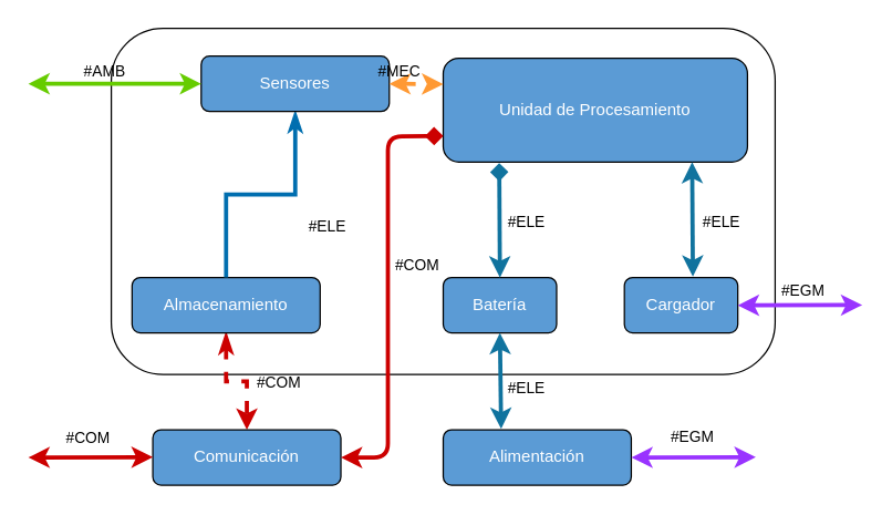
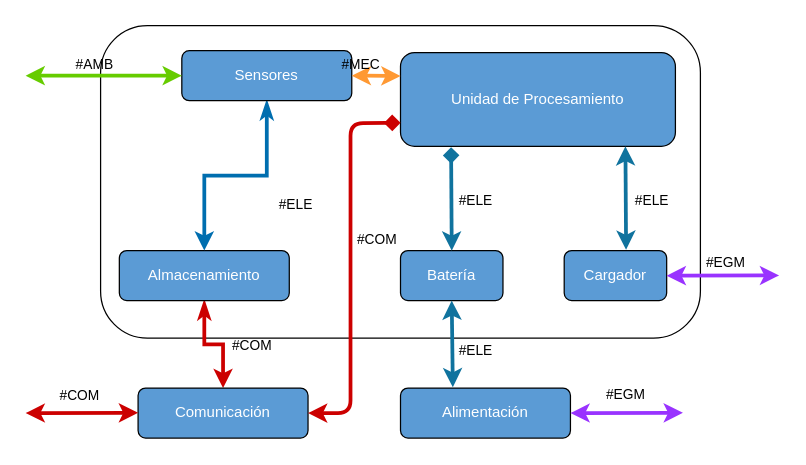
  <mxCell id="0" />
  <mxCell id="1" parent="0" />
  <mxCell id="2" value="" style="rounded=1;whiteSpace=wrap;html=1;fillColor=none;" parent="1" vertex="1"><mxGeometry x="80" y="20" width="480" height="250" as="geometry" /></mxCell>
  <mxCell id="3" value="&lt;font color=&quot;#FFFFFF&quot;&gt;Unidad de Procesamiento&lt;/font&gt;" style="rounded=1;whiteSpace=wrap;html=1;fillColor=#5B9BD5;" parent="1" vertex="1"><mxGeometry x="320" y="41.5" width="220" height="75" as="geometry" /></mxCell>
- <mxCell id="4" value="" style="edgeStyle=orthogonalEdgeStyle;rounded=0;orthogonalLoop=1;jettySize=auto;html=1;startArrow=classicThin;startFill=1;strokeWidth=3;fillColor=#e51400;strokeColor=#CC0000;dashed=1;" parent="1" source="6" target="7" edge="1"><mxGeometry relative="1" as="geometry" /></mxCell>
+ <mxCell id="4" value="" style="edgeStyle=orthogonalEdgeStyle;rounded=0;orthogonalLoop=1;jettySize=auto;html=1;startArrow=classicThin;startFill=1;strokeWidth=3;fillColor=#e51400;strokeColor=#CC0000;" parent="1" source="6" target="7" edge="1"><mxGeometry relative="1" as="geometry" /></mxCell>
  <mxCell id="5" value="#COM" style="edgeLabel;html=1;align=center;verticalAlign=middle;resizable=0;points=[];labelBackgroundColor=none;" parent="4" vertex="1" connectable="0"><mxGeometry x="0.327" y="2" relative="1" as="geometry"><mxPoint x="20" y="-6" as="offset" /></mxGeometry></mxCell>
  <mxCell id="6" value="&lt;font color=&quot;#ffffff&quot;&gt;Almacenamiento&lt;/font&gt;" style="rounded=1;whiteSpace=wrap;html=1;fillColor=#5B9BD5;" parent="1" vertex="1"><mxGeometry x="95" y="200" width="136" height="40" as="geometry" /></mxCell>
  <mxCell id="7" value="&lt;font color=&quot;#ffffff&quot;&gt;Comunicación&lt;/font&gt;" style="rounded=1;whiteSpace=wrap;html=1;fillColor=#5B9BD5;" parent="1" vertex="1"><mxGeometry x="110" y="310" width="136" height="40" as="geometry" /></mxCell>
- <mxCell id="8" value="" style="edgeStyle=orthogonalEdgeStyle;rounded=0;orthogonalLoop=1;jettySize=auto;html=1;startArrow=classicThin;startFill=1;strokeWidth=3;fillColor=#1ba1e2;strokeColor=#006EAF;endArrow=none;" parent="1" source="10" target="6" edge="1"><mxGeometry relative="1" as="geometry" /></mxCell>
+ <mxCell id="8" value="" style="edgeStyle=orthogonalEdgeStyle;rounded=0;orthogonalLoop=1;jettySize=auto;html=1;startArrow=classicThin;startFill=1;strokeWidth=3;fillColor=#1ba1e2;strokeColor=#006EAF;" parent="1" source="10" target="6" edge="1"><mxGeometry relative="1" as="geometry" /></mxCell>
  <mxCell id="9" value="#ELE" style="edgeLabel;html=1;align=center;verticalAlign=middle;resizable=0;points=[];labelBackgroundColor=none;" parent="8" vertex="1" connectable="0"><mxGeometry x="-0.341" y="2" relative="1" as="geometry"><mxPoint x="20" y="26" as="offset" /></mxGeometry></mxCell>
  <mxCell id="10" value="&lt;font color=&quot;#ffffff&quot;&gt;Sensores&lt;/font&gt;" style="rounded=1;whiteSpace=wrap;html=1;fillColor=#5B9BD5;" parent="1" vertex="1"><mxGeometry x="145" y="40" width="136" height="40" as="geometry" /></mxCell>
  <mxCell id="11" value="&lt;font color=&quot;#ffffff&quot;&gt;Batería&lt;/font&gt;" style="rounded=1;whiteSpace=wrap;html=1;fillColor=#5B9BD5;" parent="1" vertex="1"><mxGeometry x="320" y="200" width="82" height="40" as="geometry" /></mxCell>
  <mxCell id="12" value="&lt;font color=&quot;#ffffff&quot;&gt;Alimentación&lt;/font&gt;" style="rounded=1;whiteSpace=wrap;html=1;fillColor=#5B9BD5;" parent="1" vertex="1"><mxGeometry x="320" y="310" width="136" height="40" as="geometry" /></mxCell>
  <mxCell id="13" value="" style="endArrow=diamond;startArrow=classic;html=1;strokeWidth=3;fillColor=#b1ddf0;exitX=0.5;exitY=0;exitDx=0;exitDy=0;strokeColor=#10739e;entryX=0.184;entryY=1.009;entryDx=0;entryDy=0;entryPerimeter=0;" parent="1" source="11" target="3" edge="1"><mxGeometry width="50" height="50" relative="1" as="geometry"><mxPoint x="379.5" y="200" as="sourcePoint" /><mxPoint x="355" y="119" as="targetPoint" /></mxGeometry></mxCell>
  <mxCell id="14" value="#ELE" style="edgeLabel;html=1;align=center;verticalAlign=middle;resizable=0;points=[];labelBackgroundColor=none;" parent="13" vertex="1" connectable="0"><mxGeometry x="-0.176" y="-1" relative="1" as="geometry"><mxPoint x="18" y="-6" as="offset" /></mxGeometry></mxCell>
- <mxCell id="15" value="" style="endArrow=classic;startArrow=classic;html=1;strokeWidth=3;fillColor=#fa6800;exitX=1;exitY=0.5;exitDx=0;exitDy=0;entryX=0;entryY=0.25;entryDx=0;entryDy=0;strokeColor=#FF9933;dashed=1;" parent="1" source="10" target="3" edge="1"><mxGeometry width="50" height="50" relative="1" as="geometry"><mxPoint x="260" y="110" as="sourcePoint" /><mxPoint x="310" y="60" as="targetPoint" /></mxGeometry></mxCell>
+ <mxCell id="15" value="" style="endArrow=classic;startArrow=classic;html=1;strokeWidth=3;fillColor=#fa6800;exitX=1;exitY=0.5;exitDx=0;exitDy=0;entryX=0;entryY=0.25;entryDx=0;entryDy=0;strokeColor=#FF9933;" parent="1" source="10" target="3" edge="1"><mxGeometry width="50" height="50" relative="1" as="geometry"><mxPoint x="260" y="110" as="sourcePoint" /><mxPoint x="310" y="60" as="targetPoint" /></mxGeometry></mxCell>
  <mxCell id="16" value="#MEC" style="edgeLabel;html=1;align=center;verticalAlign=middle;resizable=0;points=[];labelBackgroundColor=none;" parent="15" vertex="1" connectable="0"><mxGeometry x="0.541" y="-1" relative="1" as="geometry"><mxPoint x="-23" y="-11" as="offset" /></mxGeometry></mxCell>
  <mxCell id="17" value="" style="endArrow=classic;startArrow=classic;html=1;strokeWidth=3;fillColor=#b1ddf0;entryX=0.5;entryY=1;entryDx=0;entryDy=0;exitX=0.308;exitY=-0.015;exitDx=0;exitDy=0;strokeColor=#10739e;exitPerimeter=0;" parent="1" edge="1"><mxGeometry width="50" height="50" relative="1" as="geometry"><mxPoint x="361.888" y="309.4" as="sourcePoint" /><mxPoint x="361" y="240" as="targetPoint" /></mxGeometry></mxCell>
  <mxCell id="18" value="#ELE" style="edgeLabel;html=1;align=center;verticalAlign=middle;resizable=0;points=[];labelBackgroundColor=none;" parent="17" vertex="1" connectable="0"><mxGeometry x="-0.601" relative="1" as="geometry"><mxPoint x="18" y="-16" as="offset" /></mxGeometry></mxCell>
  <mxCell id="19" value="" style="endArrow=diamond;startArrow=classic;html=1;strokeWidth=3;fillColor=#e51400;exitX=1;exitY=0.5;exitDx=0;exitDy=0;entryX=0;entryY=0.75;entryDx=0;entryDy=0;strokeColor=#CC0000;" parent="1" source="7" target="3" edge="1"><mxGeometry width="50" height="50" relative="1" as="geometry"><mxPoint x="260" y="330" as="sourcePoint" /><mxPoint x="310" y="280" as="targetPoint" /><Array as="points"><mxPoint x="280" y="330" /><mxPoint x="280" y="98" /></Array></mxGeometry></mxCell>
  <mxCell id="20" value="#COM" style="edgeLabel;html=1;align=center;verticalAlign=middle;resizable=0;points=[];labelBackgroundColor=none;" parent="19" vertex="1" connectable="0"><mxGeometry x="-0.571" y="-4" relative="1" as="geometry"><mxPoint x="16" y="-108" as="offset" /></mxGeometry></mxCell>
  <mxCell id="21" value="" style="endArrow=classic;startArrow=classic;html=1;strokeWidth=3;fillColor=#d5e8d4;entryX=0;entryY=0.5;entryDx=0;entryDy=0;gradientColor=#97d077;strokeColor=#66CC00;" parent="1" target="10" edge="1"><mxGeometry width="50" height="50" relative="1" as="geometry"><mxPoint x="20" y="60" as="sourcePoint" /><mxPoint x="50" y="40" as="targetPoint" /></mxGeometry></mxCell>
  <mxCell id="22" value="#AMB" style="edgeLabel;html=1;align=center;verticalAlign=middle;resizable=0;points=[];labelBackgroundColor=none;" parent="21" vertex="1" connectable="0"><mxGeometry x="-0.235" y="1" relative="1" as="geometry"><mxPoint x="6" y="-9" as="offset" /></mxGeometry></mxCell>
  <mxCell id="23" value="" style="endArrow=classic;startArrow=classic;html=1;strokeWidth=3;fillColor=none;entryX=0;entryY=0.5;entryDx=0;entryDy=0;strokeColor=#CC0000;" parent="1" edge="1"><mxGeometry width="50" height="50" relative="1" as="geometry"><mxPoint x="20" y="330" as="sourcePoint" /><mxPoint x="110" y="329.76" as="targetPoint" /></mxGeometry></mxCell>
  <mxCell id="24" value="#COM" style="edgeLabel;html=1;align=center;verticalAlign=middle;resizable=0;points=[];labelBackgroundColor=none;" parent="23" vertex="1" connectable="0"><mxGeometry x="-0.146" y="2" relative="1" as="geometry"><mxPoint x="5" y="-12" as="offset" /></mxGeometry></mxCell>
  <mxCell id="25" value="" style="endArrow=classic;startArrow=classic;html=1;strokeWidth=3;fillColor=#6a00ff;entryX=0;entryY=0.5;entryDx=0;entryDy=0;strokeColor=#9933FF;" parent="1" edge="1"><mxGeometry width="50" height="50" relative="1" as="geometry"><mxPoint x="456" y="330" as="sourcePoint" /><mxPoint x="546" y="329.76" as="targetPoint" /></mxGeometry></mxCell>
  <mxCell id="26" value="#EGM" style="edgeLabel;html=1;align=center;verticalAlign=middle;resizable=0;points=[];labelBackgroundColor=none;" parent="25" vertex="1" connectable="0"><mxGeometry x="0.337" y="1" relative="1" as="geometry"><mxPoint x="-16" y="-14" as="offset" /></mxGeometry></mxCell>
  <mxCell id="27" value="&lt;font color=&quot;#ffffff&quot;&gt;Cargador&lt;/font&gt;" style="rounded=1;whiteSpace=wrap;html=1;fillColor=#5B9BD5;" parent="1" vertex="1"><mxGeometry x="451" y="200" width="82" height="40" as="geometry" /></mxCell>
  <mxCell id="28" value="" style="endArrow=classic;startArrow=classic;html=1;strokeWidth=3;fillColor=#6a00ff;entryX=0;entryY=0.5;entryDx=0;entryDy=0;strokeColor=#9933FF;" parent="1" edge="1"><mxGeometry width="50" height="50" relative="1" as="geometry"><mxPoint x="533" y="220.1" as="sourcePoint" /><mxPoint x="623" y="219.86" as="targetPoint" /></mxGeometry></mxCell>
  <mxCell id="29" value="#EGM" style="edgeLabel;html=1;align=center;verticalAlign=middle;resizable=0;points=[];labelBackgroundColor=none;" parent="28" vertex="1" connectable="0"><mxGeometry x="0.492" relative="1" as="geometry"><mxPoint x="-20" y="-10" as="offset" /></mxGeometry></mxCell>
  <mxCell id="30" value="" style="endArrow=classic;startArrow=classic;html=1;strokeWidth=3;fillColor=#b1ddf0;exitX=0.5;exitY=0;exitDx=0;exitDy=0;strokeColor=#10739e;entryX=0.184;entryY=1.009;entryDx=0;entryDy=0;entryPerimeter=0;" parent="1" edge="1"><mxGeometry width="50" height="50" relative="1" as="geometry"><mxPoint x="500.52" y="199.33" as="sourcePoint" /><mxPoint x="500" y="116.505" as="targetPoint" /></mxGeometry></mxCell>
  <mxCell id="31" value="#ELE" style="edgeLabel;html=1;align=center;verticalAlign=middle;resizable=0;points=[];labelBackgroundColor=none;" parent="30" vertex="1" connectable="0"><mxGeometry x="-0.192" y="-2" relative="1" as="geometry"><mxPoint x="18" y="-7" as="offset" /></mxGeometry></mxCell>
